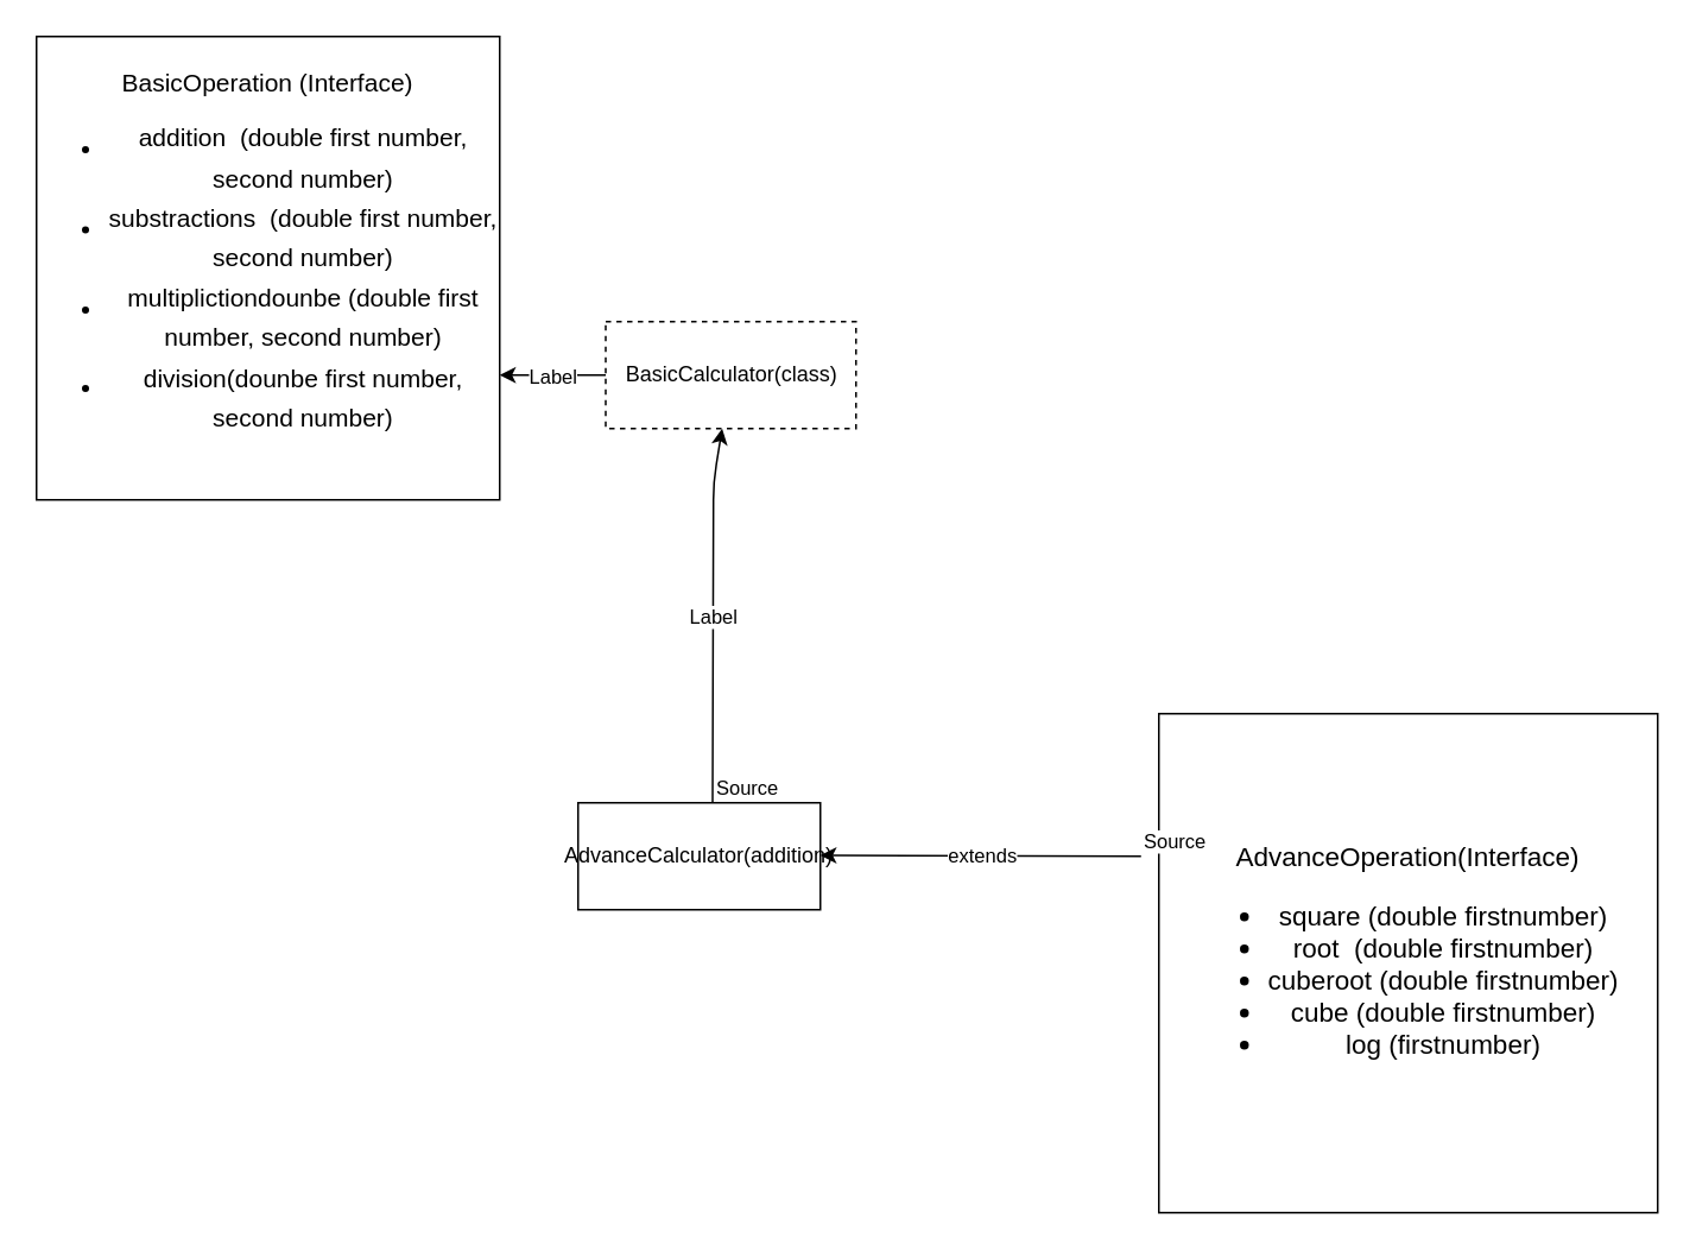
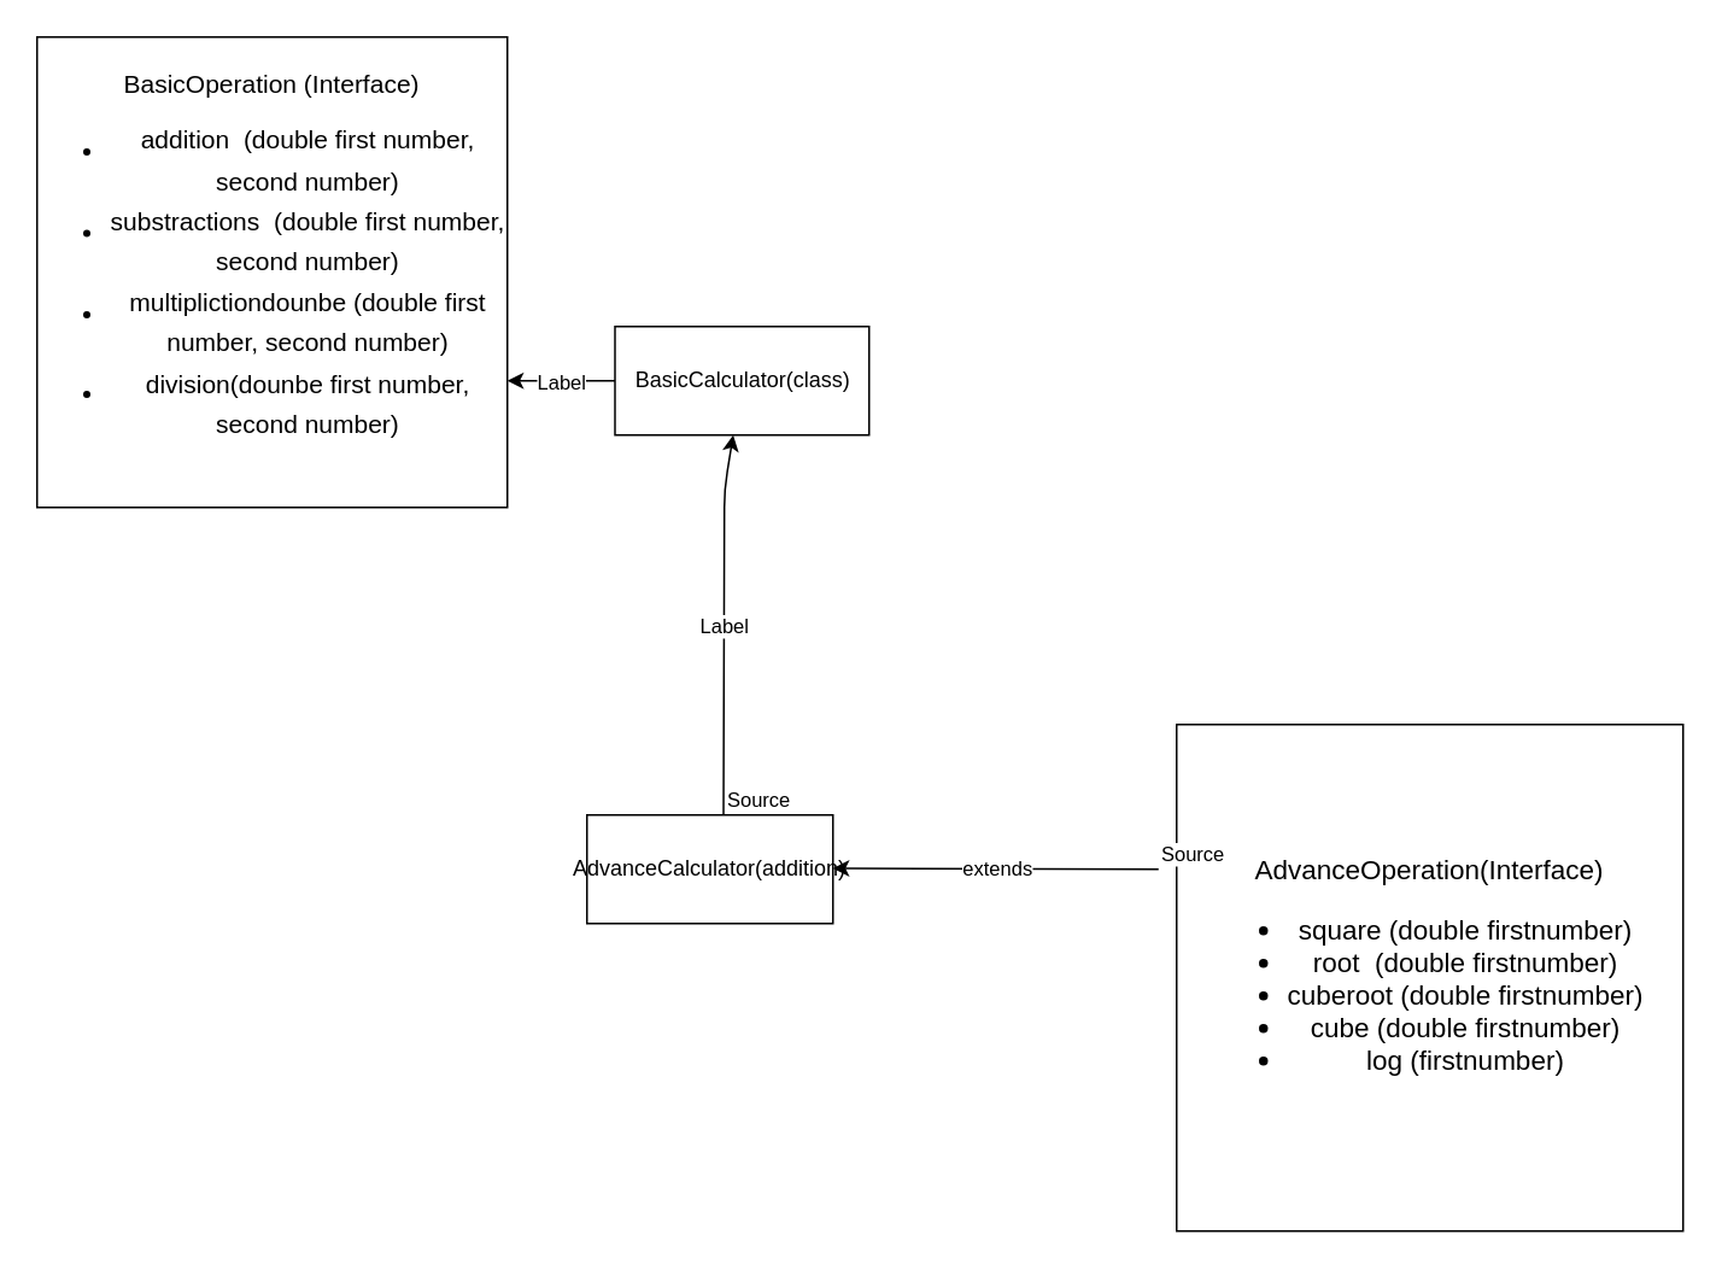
  <mxCell id="0" />
  <mxCell id="1" parent="0" />
  <mxCell id="2" value="&lt;font style=&quot;font-size: 14px&quot;&gt;BasicOperation (Interface)&lt;br&gt;&lt;/font&gt;&lt;ul style=&quot;font-size: 14px&quot;&gt;&lt;li&gt;&lt;sup&gt;&lt;font style=&quot;font-size: 14px&quot;&gt;addition&amp;nbsp;&amp;nbsp;(double first number, second number)&lt;/font&gt;&lt;/sup&gt;&lt;/li&gt;&lt;li&gt;&lt;sup&gt;&lt;font style=&quot;font-size: 14px&quot;&gt;substractions&amp;nbsp;&amp;nbsp;(double first number, second number)&lt;/font&gt;&lt;/sup&gt;&lt;/li&gt;&lt;li&gt;&lt;sup&gt;&lt;font style=&quot;font-size: 14px&quot;&gt;multiplictiondounbe (double first number, second number)&lt;/font&gt;&lt;/sup&gt;&lt;/li&gt;&lt;li&gt;&lt;sup&gt;&lt;font style=&quot;font-size: 14px&quot;&gt;division(dounbe first number, second number)&lt;/font&gt;&lt;/sup&gt;&lt;/li&gt;&lt;/ul&gt;" style="whiteSpace=wrap;html=1;aspect=fixed;" vertex="1" parent="1"><mxGeometry x="20" y="20" width="260" height="260" as="geometry" /></mxCell>
  <mxCell id="3" value="&lt;font style=&quot;font-size: 15px&quot;&gt;AdvanceOperation(Interface)&lt;br&gt;&lt;/font&gt;&lt;ul style=&quot;font-size: 15px&quot;&gt;&lt;li&gt;&lt;font style=&quot;font-size: 15px&quot;&gt;square (double firstnumber)&lt;/font&gt;&lt;/li&gt;&lt;li&gt;&lt;font style=&quot;font-size: 15px&quot;&gt;root&amp;nbsp;&amp;nbsp;(double firstnumber)&lt;/font&gt;&lt;/li&gt;&lt;li&gt;&lt;font style=&quot;font-size: 15px&quot;&gt;cuberoot (double firstnumber)&lt;/font&gt;&lt;/li&gt;&lt;li&gt;&lt;font style=&quot;font-size: 15px&quot;&gt;cube (double firstnumber)&lt;/font&gt;&lt;/li&gt;&lt;li&gt;&lt;font style=&quot;font-size: 15px&quot;&gt;log (firstnumber)&lt;/font&gt;&lt;/li&gt;&lt;/ul&gt;" style="whiteSpace=wrap;html=1;aspect=fixed;" vertex="1" parent="1"><mxGeometry x="650" y="400" width="280" height="280" as="geometry" /></mxCell>
  <mxCell id="4" value="AdvanceCalculator(addition)" style="rounded=0;whiteSpace=wrap;html=1;" vertex="1" parent="1"><mxGeometry x="324" y="450" width="136" height="60" as="geometry" /></mxCell>
  <mxCell id="5" value="" style="endArrow=classic;html=1;" edge="1" parent="1"><mxGeometry relative="1" as="geometry"><mxPoint x="640" y="480" as="sourcePoint" /><mxPoint x="460" y="479.5" as="targetPoint" /><Array as="points" /></mxGeometry></mxCell>
  <mxCell id="6" value="extends" style="edgeLabel;resizable=0;html=1;align=center;verticalAlign=middle;" connectable="0" vertex="1" parent="5"><mxGeometry relative="1" as="geometry" /></mxCell>
  <mxCell id="7" value="Source" style="edgeLabel;resizable=0;html=1;align=left;verticalAlign=bottom;" connectable="0" vertex="1" parent="5"><mxGeometry x="-1" relative="1" as="geometry" /></mxCell>
  <mxCell id="8" value="" style="endArrow=classic;html=1;" edge="1" parent="1" target="11"><mxGeometry relative="1" as="geometry"><mxPoint x="399.5" y="450" as="sourcePoint" /><mxPoint x="399.5" y="310" as="targetPoint" /><Array as="points"><mxPoint x="400" y="270" /></Array></mxGeometry></mxCell>
  <mxCell id="9" value="Label" style="edgeLabel;resizable=0;html=1;align=center;verticalAlign=middle;" connectable="0" vertex="1" parent="8"><mxGeometry relative="1" as="geometry" /></mxCell>
  <mxCell id="10" value="Source" style="edgeLabel;resizable=0;html=1;align=left;verticalAlign=bottom;" connectable="0" vertex="1" parent="8"><mxGeometry x="-1" relative="1" as="geometry" /></mxCell>
- <mxCell id="11" value="BasicCalculator(class)" style="rounded=0;whiteSpace=wrap;html=1;dashed=1;" vertex="1" parent="1"><mxGeometry x="339.5" y="180" width="140.5" height="60" as="geometry" /></mxCell>
+ <mxCell id="11" value="BasicCalculator(class)" style="rounded=0;whiteSpace=wrap;html=1;" vertex="1" parent="1"><mxGeometry x="339.5" y="180" width="140.5" height="60" as="geometry" /></mxCell>
  <mxCell id="12" value="" style="endArrow=classic;html=1;exitX=0;exitY=0.5;exitDx=0;exitDy=0;" edge="1" parent="1" source="11"><mxGeometry relative="1" as="geometry"><mxPoint x="330" y="210" as="sourcePoint" /><mxPoint x="280" y="210" as="targetPoint" /></mxGeometry></mxCell>
  <mxCell id="13" value="Label" style="edgeLabel;resizable=0;html=1;align=center;verticalAlign=middle;" connectable="0" vertex="1" parent="12"><mxGeometry relative="1" as="geometry" /></mxCell>
